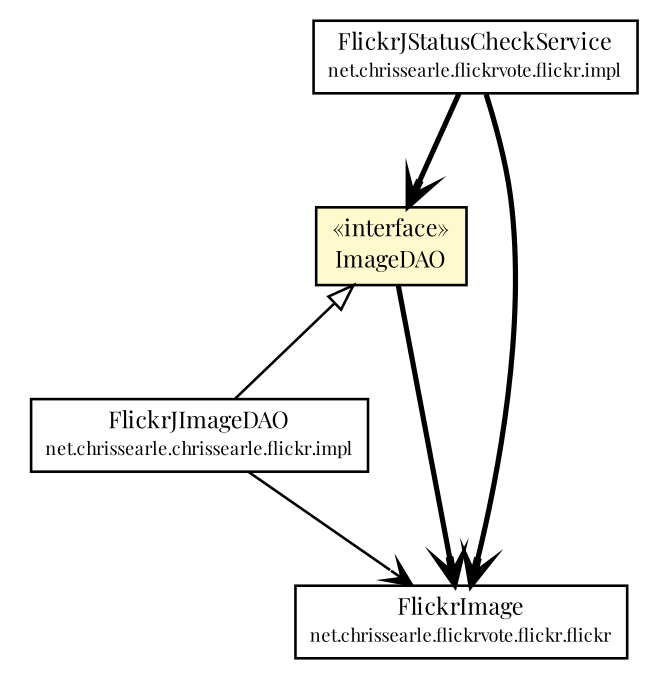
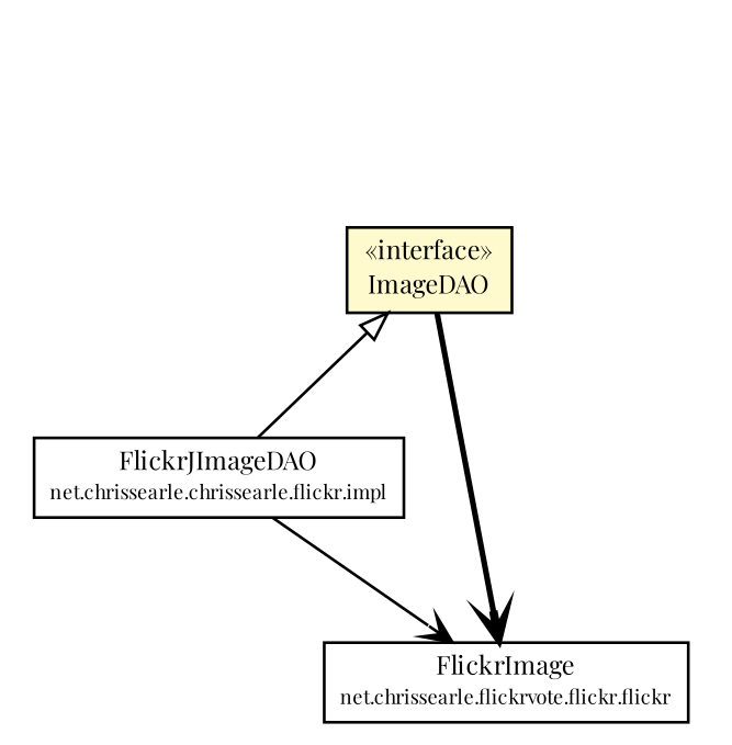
  digraph {
    fontname="Playfair Display"
    node [fontcolor=black fontname="Playfair Display" fontsize=9.0 shape=plaintext]
    edge [fontname="Playfair Display" fontsize=10.0 headport=p labelfontname=Helvetica labelfontsize=10 style=bold tailport=p arrowhead=open color=black fontcolor=black]
    n1 [label=<<table border="0" cellborder="1" cellspacing="0" cellpadding="2" port="p" bgcolor="lemonChiffon" href="./ImageDAO.html"> 		<tr><td><table border="0" cellspacing="0" cellpadding="1"> 			<tr><td> &laquo;interface&raquo; </td></tr> 			<tr><td> ImageDAO </td></tr> 		</table></td></tr> 		</table>>]
    n2 [label=<<table border="0" cellborder="1" cellspacing="0" cellpadding="2" port="p" href="./impl/FlickrJImageDAO.html"> 		<tr><td><table border="0" cellspacing="0" cellpadding="1"> 			<tr><td> FlickrJImageDAO </td></tr> 			<tr><td><font point-size="7.0"> net.chrissearle.chrissearle.flickr.impl </font></td></tr> 		</table></td></tr> 		</table>>]
    n3 [label=<<table border="0" cellborder="1" cellspacing="0" cellpadding="2" port="p" href="./model/FlickrImage.html"> 		<tr><td><table border="0" cellspacing="0" cellpadding="1"> 			<tr><td> FlickrImage </td></tr> 			<tr><td><font point-size="7.0"> net.chrissearle.flickrvote.flickr.flickr </font></td></tr> 		</table></td></tr> 		</table>>]
-   n4 [label=<<table border="0" cellborder="1" cellspacing="0" cellpadding="2" port="p" href="./impl/FlickrJStatusCheckService.html"> 		<tr><td><table border="0" cellspacing="0" cellpadding="1"> 			<tr><td> FlickrJStatusCheckService </td></tr> 			<tr><td><font point-size="7.0"> net.chrissearle.flickrvote.flickr.impl </font></td></tr> 		</table></td></tr> 		</table>>]
    n1 -> n2 [arrowtail=empty dir=back fontsize=10 style=solid arrowhead="" color="" fontcolor=""]
    n1 -> n3
    n2 -> n3 [style=solid]
-   n4 -> n1
-   n4 -> n3
  }
